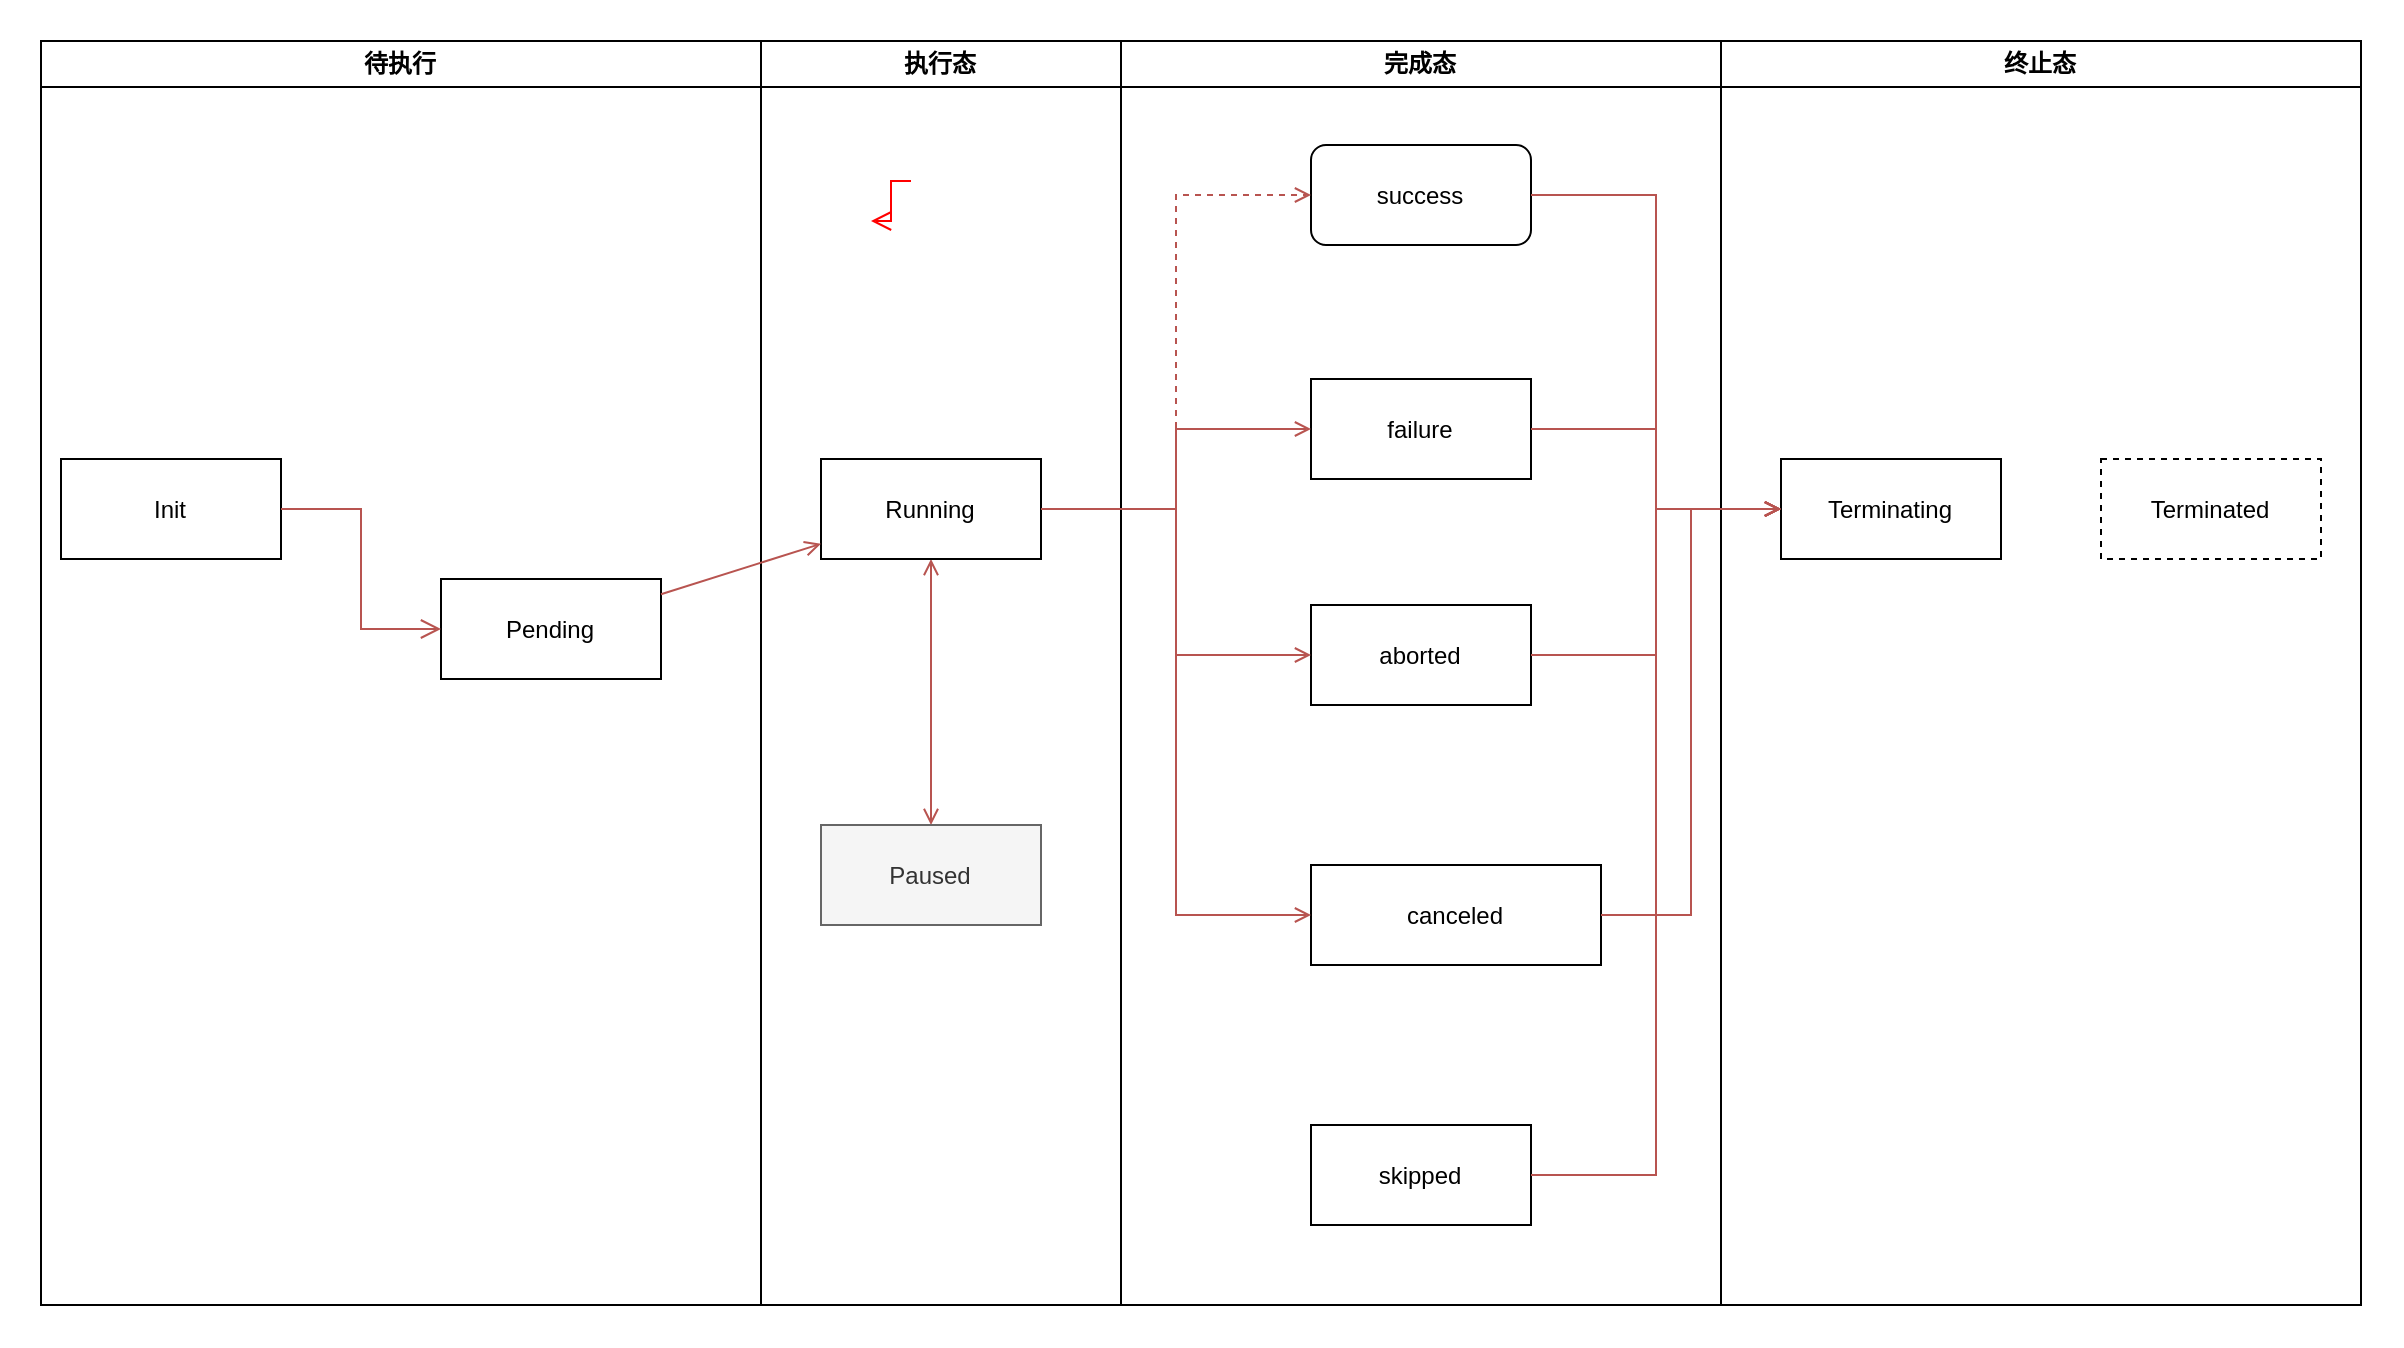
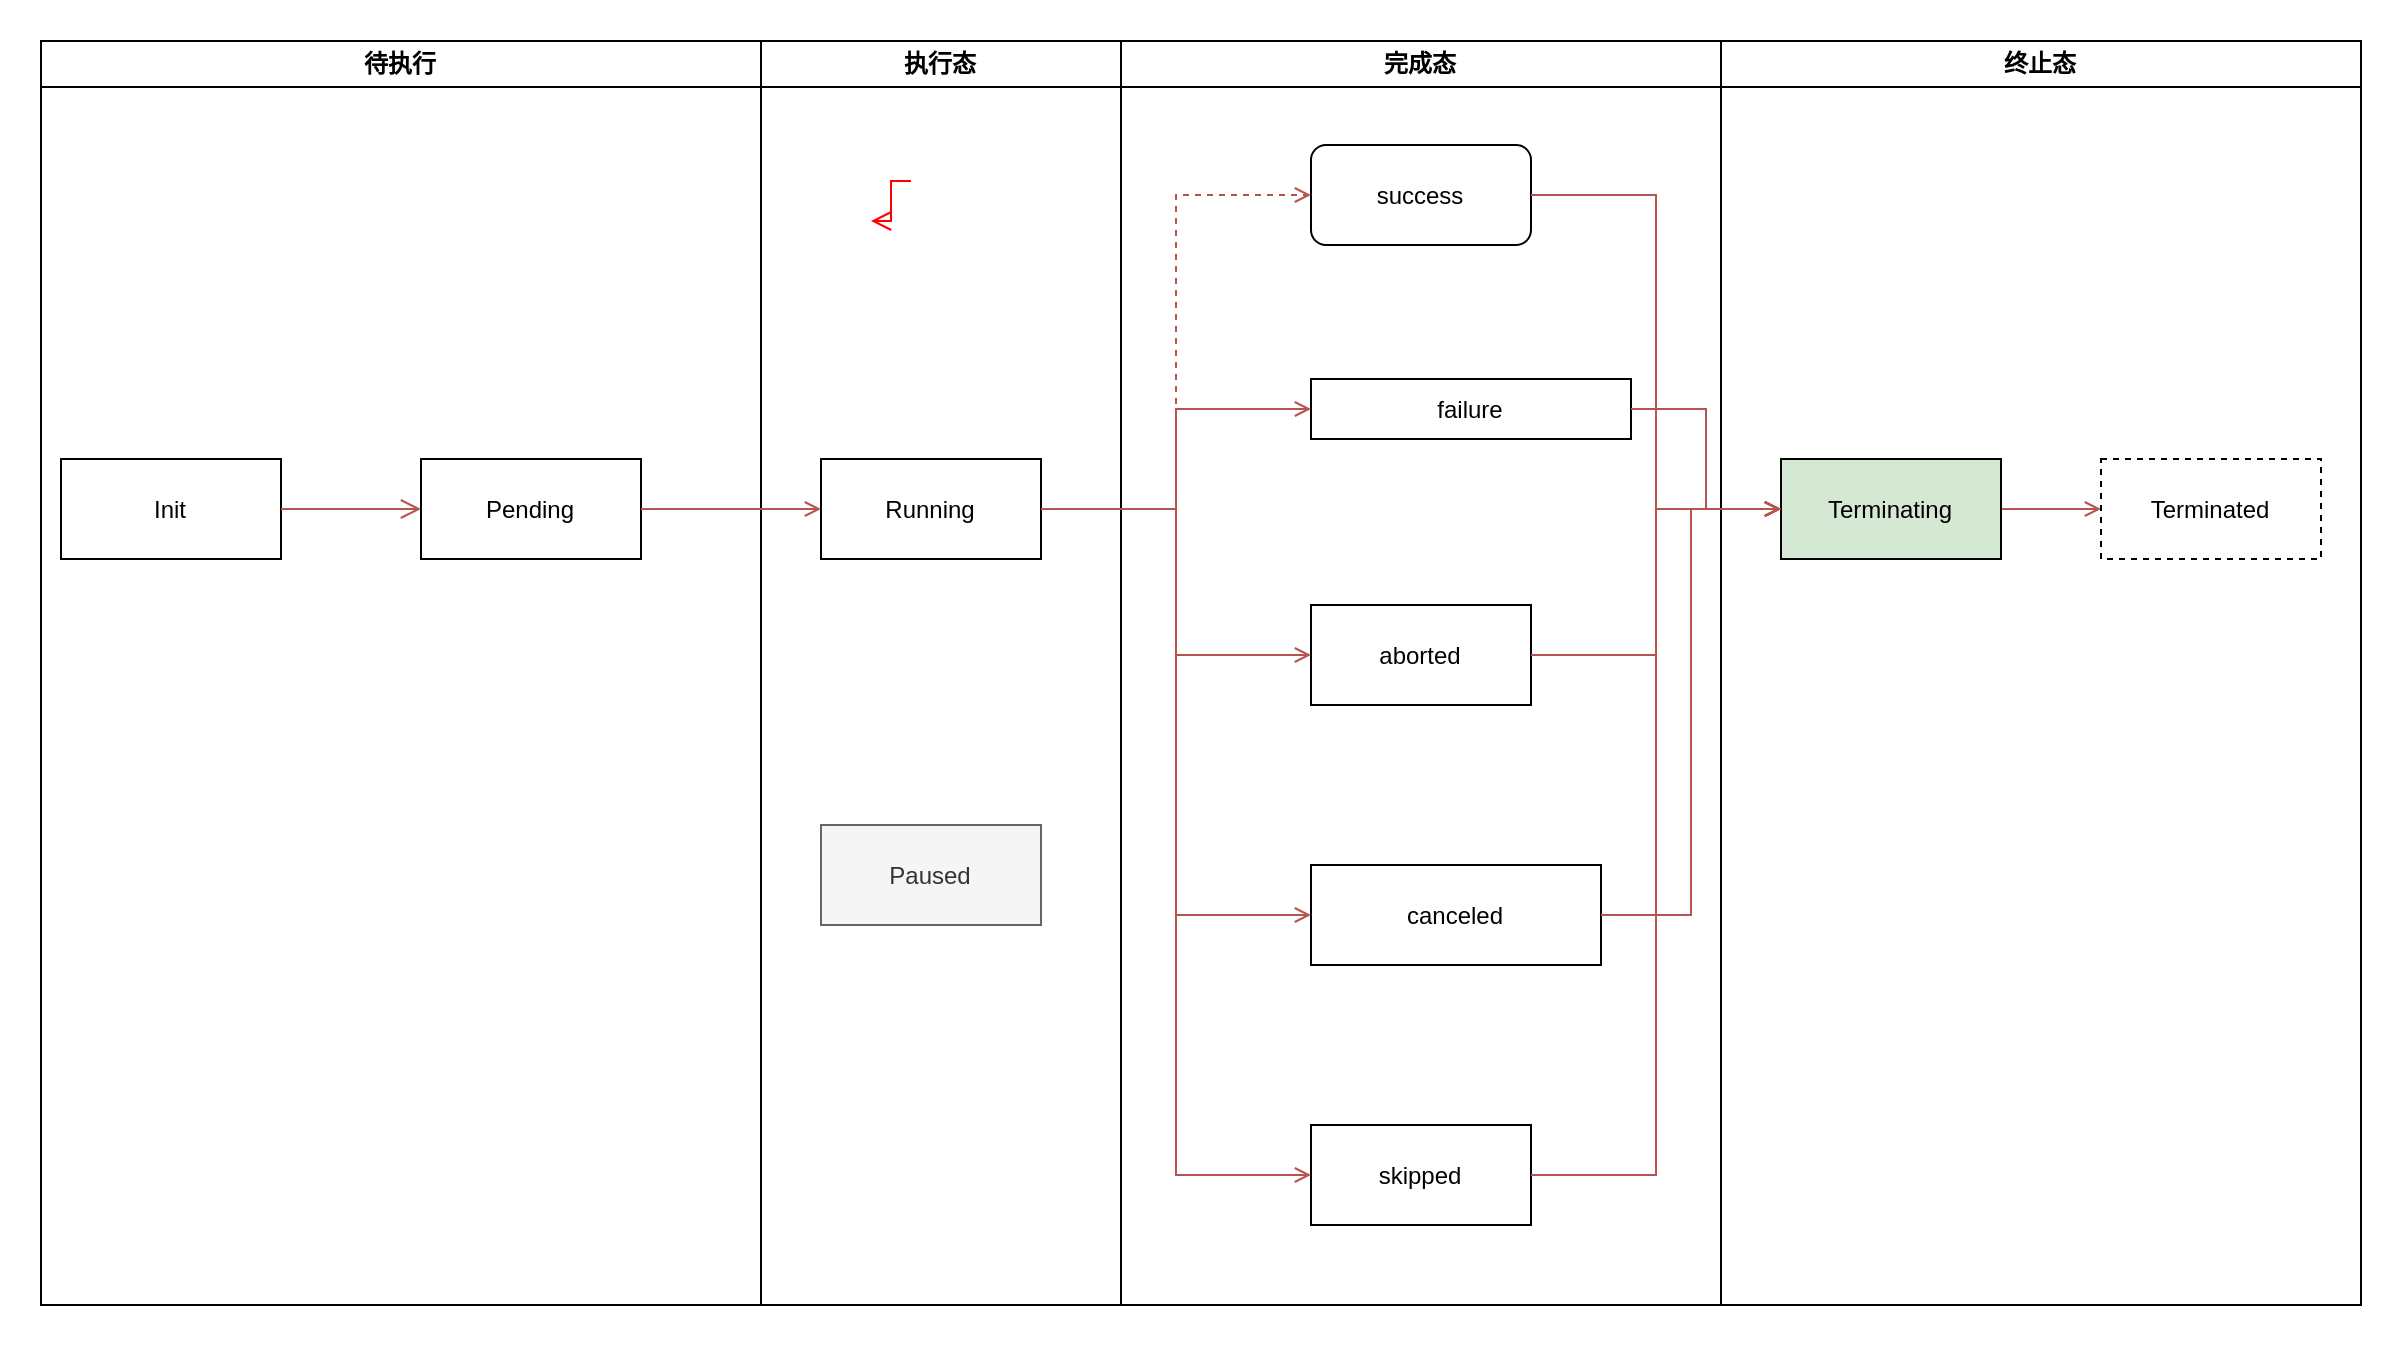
  <mxCell id="0" />
  <mxCell id="1" parent="0" />
  <mxCell id="2" value="待执行" style="swimlane;whiteSpace=wrap" parent="1" vertex="1"><mxGeometry y="20" width="360" height="632" as="geometry" x="20" /></mxCell>
- <mxCell id="3" value="Pending" style="" parent="2" vertex="1"><mxGeometry x="200" y="269" width="110" height="50" as="geometry" /></mxCell>
+ <mxCell id="3" value="Pending" style="" parent="2" vertex="1"><mxGeometry x="190" y="209" width="110" height="50" as="geometry" /></mxCell>
  <mxCell id="4" value="Init" style="" vertex="1" parent="2"><mxGeometry x="10" y="209" width="110" height="50" as="geometry" /></mxCell>
  <mxCell id="5" value="执行态" style="swimlane;whiteSpace=wrap" parent="1" vertex="1"><mxGeometry x="380" y="20" width="180" height="632" as="geometry" /></mxCell>
  <mxCell id="6" value="" style="edgeStyle=elbowEdgeStyle;elbow=horizontal;verticalAlign=bottom;endArrow=open;endSize=8;strokeColor=#FF0000;endFill=1;rounded=0" parent="5" edge="1"><mxGeometry x="40" y="20" as="geometry"><mxPoint x="55" y="90" as="targetPoint" /><mxPoint x="75" y="70" as="sourcePoint" /></mxGeometry></mxCell>
  <mxCell id="7" value="" style="endArrow=open;strokeColor=#FF0000;endFill=1;rounded=0" parent="5" edge="1"><mxGeometry relative="1" as="geometry"><mxPoint x="75" y="160" as="sourcePoint" /></mxGeometry></mxCell>
  <mxCell id="8" value="" style="endArrow=open;strokeColor=#FF0000;endFill=1;rounded=0" parent="5" edge="1"><mxGeometry relative="1" as="geometry"><mxPoint x="150" y="245" as="targetPoint" /></mxGeometry></mxCell>
- <mxCell id="9" style="edgeStyle=orthogonalEdgeStyle;rounded=0;orthogonalLoop=1;jettySize=auto;html=1;fillColor=#f8cecc;strokeColor=#b85450;endArrow=open;endFill=0;startArrow=open;startFill=0;" edge="1" parent="5" source="10" target="11"><mxGeometry relative="1" as="geometry" /></mxCell>
  <mxCell id="10" value="Running" style="" parent="5" vertex="1"><mxGeometry x="30" y="209" width="110" height="50" as="geometry" /></mxCell>
  <mxCell id="11" value="Paused" style="fillColor=#f5f5f5;fontColor=#333333;strokeColor=#666666;" vertex="1" parent="5"><mxGeometry x="30" y="392" width="110" height="50" as="geometry" /></mxCell>
  <mxCell id="12" value="完成态" style="swimlane;whiteSpace=wrap" parent="1" vertex="1"><mxGeometry x="560" y="20" width="300" height="632" as="geometry" /></mxCell>
  <mxCell id="13" value="success" style="rounded=1;" parent="12" vertex="1"><mxGeometry x="95" y="52" width="110" height="50" as="geometry" /></mxCell>
- <mxCell id="14" value="failure" style="" vertex="1" parent="12"><mxGeometry x="95" y="169" width="110" height="50" as="geometry" /></mxCell>
+ <mxCell id="14" value="failure" style="" vertex="1" parent="12"><mxGeometry x="95" y="169" width="160" height="30" as="geometry" /></mxCell>
  <mxCell id="15" value="aborted" style="" vertex="1" parent="12"><mxGeometry x="95" y="282" width="110" height="50" as="geometry" /></mxCell>
  <mxCell id="16" value="canceled" style="" vertex="1" parent="12"><mxGeometry x="95" y="412" width="145" height="50" as="geometry" /></mxCell>
  <mxCell id="17" value="skipped" style="" vertex="1" parent="12"><mxGeometry x="95" y="542" width="110" height="50" as="geometry" /></mxCell>
  <mxCell id="18" value="终止态" style="swimlane;whiteSpace=wrap" vertex="1" parent="1"><mxGeometry x="860" y="20" width="320" height="632" as="geometry" /></mxCell>
  <mxCell id="19" value="" style="endArrow=open;strokeColor=#FF0000;endFill=1;rounded=0" edge="1" parent="18"><mxGeometry relative="1" as="geometry"><mxPoint x="75" y="160" as="sourcePoint" /></mxGeometry></mxCell>
  <mxCell id="20" value="" style="endArrow=open;strokeColor=#FF0000;endFill=1;rounded=0" edge="1" parent="18"><mxGeometry relative="1" as="geometry"><mxPoint x="150" y="245" as="targetPoint" /></mxGeometry></mxCell>
- <mxCell id="22" value="Terminating" style="" vertex="1" parent="18"><mxGeometry x="30" y="209" width="110" height="50" as="geometry" /></mxCell>
+ <mxCell id="21" style="edgeStyle=orthogonalEdgeStyle;rounded=0;orthogonalLoop=1;jettySize=auto;html=1;entryX=0;entryY=0.5;entryDx=0;entryDy=0;fillColor=#f8cecc;strokeColor=#b85450;endArrow=open;endFill=0;" edge="1" parent="18" source="22" target="23"><mxGeometry relative="1" as="geometry" /></mxCell>
+ <mxCell id="22" value="Terminating" style="fillColor=#d5e8d4;" vertex="1" parent="18"><mxGeometry x="30" y="209" width="110" height="50" as="geometry" /></mxCell>
  <mxCell id="23" value="Terminated" style="dashed=1;" vertex="1" parent="18"><mxGeometry x="190" y="209" width="110" height="50" as="geometry" /></mxCell>
  <mxCell id="24" style="edgeStyle=orthogonalEdgeStyle;rounded=0;orthogonalLoop=1;jettySize=auto;html=1;entryX=0;entryY=0.5;entryDx=0;entryDy=0;endArrow=open;endFill=0;fillColor=#f8cecc;strokeColor=#b85450;" edge="1" parent="1" source="13" target="22"><mxGeometry relative="1" as="geometry" /></mxCell>
  <mxCell id="25" style="edgeStyle=orthogonalEdgeStyle;rounded=0;orthogonalLoop=1;jettySize=auto;html=1;entryX=0;entryY=0.5;entryDx=0;entryDy=0;fillColor=#f8cecc;strokeColor=#b85450;endArrow=open;endFill=0;" edge="1" parent="1" source="14" target="22"><mxGeometry relative="1" as="geometry" /></mxCell>
  <mxCell id="26" style="edgeStyle=orthogonalEdgeStyle;rounded=0;orthogonalLoop=1;jettySize=auto;html=1;entryX=0;entryY=0.5;entryDx=0;entryDy=0;endArrow=open;endFill=0;fillColor=#f8cecc;strokeColor=#b85450;" edge="1" parent="1" source="16" target="22"><mxGeometry relative="1" as="geometry" /></mxCell>
  <mxCell id="27" value="" style="edgeStyle=elbowEdgeStyle;elbow=horizontal;verticalAlign=bottom;endArrow=open;endSize=8;strokeColor=#b85450;endFill=1;rounded=0;entryX=0;entryY=0.5;entryDx=0;entryDy=0;fillColor=#f8cecc;" parent="1" target="3" edge="1"><mxGeometry x="264.5" y="168" as="geometry"><mxPoint x="300" y="14" as="targetPoint" /><mxPoint x="140" y="254" as="sourcePoint" /></mxGeometry></mxCell>
  <mxCell id="28" value="" style="endArrow=open;strokeColor=#b85450;endFill=1;rounded=0;fillColor=#f8cecc;" parent="1" source="3" target="10" edge="1"><mxGeometry relative="1" as="geometry" /></mxCell>
  <mxCell id="29" style="edgeStyle=orthogonalEdgeStyle;rounded=0;orthogonalLoop=1;jettySize=auto;html=1;entryX=0;entryY=0.5;entryDx=0;entryDy=0;fillColor=#f8cecc;strokeColor=#b85450;endArrow=open;endFill=0;" edge="1" parent="1" source="10" target="14"><mxGeometry relative="1" as="geometry" /></mxCell>
  <mxCell id="30" style="edgeStyle=orthogonalEdgeStyle;rounded=0;orthogonalLoop=1;jettySize=auto;html=1;entryX=0;entryY=0.5;entryDx=0;entryDy=0;endArrow=open;endFill=0;fillColor=#f8cecc;strokeColor=#b85450;" edge="1" parent="1" source="10" target="15"><mxGeometry relative="1" as="geometry" /></mxCell>
  <mxCell id="31" style="edgeStyle=orthogonalEdgeStyle;rounded=0;orthogonalLoop=1;jettySize=auto;html=1;entryX=0;entryY=0.5;entryDx=0;entryDy=0;fillColor=#f8cecc;strokeColor=#b85450;endArrow=open;endFill=0;" edge="1" parent="1" source="10" target="16"><mxGeometry relative="1" as="geometry" /></mxCell>
  <mxCell id="32" style="edgeStyle=orthogonalEdgeStyle;rounded=0;orthogonalLoop=1;jettySize=auto;html=1;entryX=0;entryY=0.5;entryDx=0;entryDy=0;fillColor=#f8cecc;strokeColor=#b85450;endArrow=open;endFill=0;dashed=1;" edge="1" parent="1" source="10" target="13"><mxGeometry relative="1" as="geometry" /></mxCell>
  <mxCell id="33" style="edgeStyle=orthogonalEdgeStyle;rounded=0;orthogonalLoop=1;jettySize=auto;html=1;entryX=0;entryY=0.5;entryDx=0;entryDy=0;fillColor=#f8cecc;strokeColor=#b85450;endArrow=open;endFill=0;" edge="1" parent="1" source="15" target="22"><mxGeometry relative="1" as="geometry" /></mxCell>
+ <mxCell id="34" style="edgeStyle=orthogonalEdgeStyle;rounded=0;orthogonalLoop=1;jettySize=auto;html=1;entryX=0;entryY=0.5;entryDx=0;entryDy=0;fillColor=#f8cecc;strokeColor=#b85450;endArrow=open;endFill=0;" edge="1" parent="1" source="10" target="17"><mxGeometry relative="1" as="geometry" /></mxCell>
  <mxCell id="35" style="edgeStyle=orthogonalEdgeStyle;rounded=0;orthogonalLoop=1;jettySize=auto;html=1;entryX=0;entryY=0.5;entryDx=0;entryDy=0;fillColor=#f8cecc;strokeColor=#b85450;endArrow=open;endFill=0;" edge="1" parent="1" source="17" target="22"><mxGeometry relative="1" as="geometry" /></mxCell>
